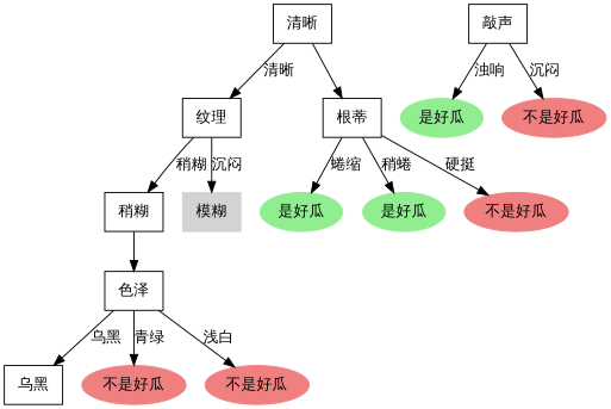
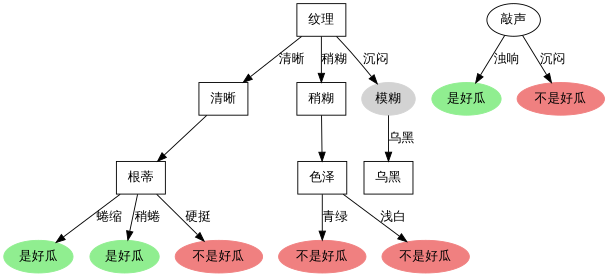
  digraph {
    node [shape=ellipse style=filled]
    n1 [label="纹理" shape=box style=""]
    n2 [label="清晰" shape=box style=""]
    n3 [label="稍糊" shape=box style=""]
-   n4 [color=lightgrey label="模糊" shape=box]
+   n4 [color=lightgrey label="模糊"]
    n5 [label="根蒂" shape=box style=""]
    n6 [label="色泽" shape=box style=""]
    n7 [color=lightgreen label="是好瓜"]
    n8 [color=lightgreen label="是好瓜"]
    n9 [color=lightcoral label="不是好瓜"]
    n10 [label="乌黑" shape=box style=""]
    n11 [color=lightcoral label="不是好瓜"]
    n12 [color=lightcoral label="不是好瓜"]
-   n13 [label="敲声" shape=box style=""]
+   n13 [label="敲声" style=""]
    n14 [color=lightgreen label="是好瓜"]
    n15 [color=lightcoral label="不是好瓜"]
-   n2 -> n1 [label="清晰"]
+   n1 -> n2 [label="清晰"]
    n1 -> n3 [label="稍糊"]
    n1 -> n4 [label="沉闷"]
    n2 -> n5
    n3 -> n6
    n5 -> n7 [label="蜷缩"]
    n5 -> n8 [label="稍蜷"]
    n5 -> n9 [label="硬挺"]
-   n6 -> n10 [label="乌黑"]
+   n4 -> n10 [label="乌黑"]
    n6 -> n11 [label="青绿"]
    n6 -> n12 [label="浅白"]
    n13 -> n14 [label="浊响"]
    n13 -> n15 [label="沉闷"]
  }
